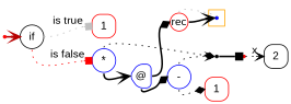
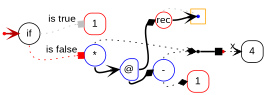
  digraph {
    fontname="Liberation Sans"
    labeldistance=0
    nodesep=.175
    rankdir=LR
    ranksep=.175
    node [color=red fixedsize=true fontname="Liberation Sans" orientation=90 shape=point style=rounded]
    edge [arrowhead=vee arrowtail=none fontname="Liberation Sans" headport=w style=dotted tailport=e]
    ndcluster_nd72 [color=blue style=""]
    nd1 [orientation="" style=""]
    n3 [color=black height=.4 label=if shape=circle width=.4 orientation=""]
    n4 [height=.4 label=1 shape=square width=.4]
    n5 [color=blue height=.4 label="*" shape=circle width=.4 orientation=""]
    n6 [height=.3 label=rec shape=circle width=.3 orientation=""]
-   n7 [color=black height=.4 label=2 shape=square width=.4]
+   n7 [color=black height=.4 label=4 shape=square width=.4]
    n8 [color=blue height=.4 label="@" shape=house width=.4]
    n9 [color=black label=" "]
    n10 [color=blue height=.4 label="-" shape=circle width=.4 orientation=""]
    n11 [label=" "]
    n12 [height=.4 label=1 shape=square width=.4]
    subgraph cluster_1 {
      color=orange
      style=fill
      ndcluster_nd72
    }
    nd1 -> n3 [color="#b70000" style=bold]
    n3 -> n4 [arrowhead=box color=grey label="is true"]
    n3 -> n5 [arrowhead=box color=red label="is false" tailport=s]
    n5 -> n8 [style=bold tailport=s]
    n5 -> n9 [arrowhead=diamond tailport=n]
    n6 -> ndcluster_nd72 [arrowhead=none color=grey dir=back headport=e tailport=n]
    n6 -> ndcluster_nd72 [style=bold]
    n8 -> n6 [arrowhead=diamond color=black style=bold]
    n8 -> n10 [arrowhead=diamond style=bold tailport=s]
    n9 -> n11 [arrowhead=box style=bold]
    n10 -> n9 [tailport=n]
    n10 -> n12 [arrowhead=diamond tailport=s]
    n11 -> n7 [label=x]
  }
